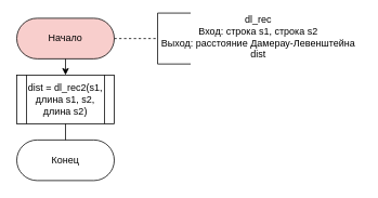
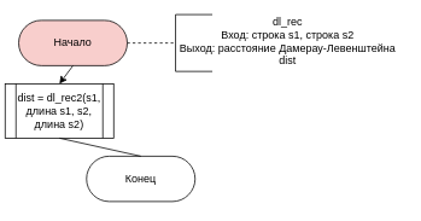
  <mxCell id="0" />
  <mxCell id="1" parent="0" />
  <mxCell id="2" value="Начало" style="rounded=1;whiteSpace=wrap;html=1;arcSize=50;fillColor=#f8cecc;" parent="1" vertex="1"><mxGeometry x="20" y="22" width="120" height="50" as="geometry" /></mxCell>
  <mxCell id="3" value="dl_rec&lt;br&gt;Вход: строка s1, строка s2&lt;br&gt;Выход: расстояние Дамерау-Левенштейна dist" style="text;html=1;strokeColor=none;fillColor=none;align=center;verticalAlign=middle;whiteSpace=wrap;rounded=0;" parent="1" vertex="1"><mxGeometry x="192" y="20" width="250.5" height="50" as="geometry" /></mxCell>
  <mxCell id="4" value="" style="shape=partialRectangle;whiteSpace=wrap;html=1;bottom=1;right=1;left=1;top=0;fillColor=none;routingCenterX=-0.5;rotation=90;" parent="1" vertex="1"><mxGeometry x="182" y="27" width="62.75" height="40" as="geometry" /></mxCell>
  <mxCell id="5" value="" style="endArrow=none;dashed=1;html=1;exitX=1;exitY=0.5;exitDx=0;exitDy=0;" parent="1" source="2" edge="1"><mxGeometry width="50" height="50" relative="1" as="geometry"><mxPoint x="142" y="531.5" as="sourcePoint" /><mxPoint x="192" y="47" as="targetPoint" /></mxGeometry></mxCell>
- <mxCell id="6" value="dist = dl_rec2(s1, длина s1, s2, длина s2)" style="shape=process;whiteSpace=wrap;html=1;backgroundOutline=1;" parent="1" vertex="1"><mxGeometry x="20" y="92" width="120" height="60" as="geometry" /></mxCell>
- <mxCell id="7" value="Конец" style="rounded=1;whiteSpace=wrap;html=1;arcSize=50;" parent="1" vertex="1"><mxGeometry x="20" width="120" height="50" as="geometry" y="172" /></mxCell>
+ <mxCell id="6" value="dist = dl_rec2(s1, длина s1, s2, длина s2)" style="shape=process;whiteSpace=wrap;html=1;backgroundOutline=1;" parent="1" vertex="1"><mxGeometry x="5" y="92" width="120" height="60" as="geometry" /></mxCell>
+ <mxCell id="7" value="Конец" style="rounded=1;whiteSpace=wrap;html=1;arcSize=50;" parent="1" vertex="1"><mxGeometry x="95" y="172" width="120" height="50" as="geometry" /></mxCell>
  <mxCell id="8" value="" style="endArrow=classic;html=1;rounded=0;exitX=0.5;exitY=1;exitDx=0;exitDy=0;entryX=0.5;entryY=0;entryDx=0;entryDy=0;" edge="1" parent="1" source="2" target="6"><mxGeometry width="50" height="50" relative="1" as="geometry"><mxPoint x="92" y="252" as="sourcePoint" /><mxPoint x="142" y="202" as="targetPoint" /></mxGeometry></mxCell>
  <mxCell id="9" value="" style="endArrow=none;html=1;rounded=0;exitX=0.5;exitY=1;exitDx=0;exitDy=0;entryX=0.5;entryY=0;entryDx=0;entryDy=0;" edge="1" parent="1" source="6" target="7"><mxGeometry width="50" height="50" relative="1" as="geometry"><mxPoint x="92" y="252" as="sourcePoint" /><mxPoint x="142" y="202" as="targetPoint" /></mxGeometry></mxCell>
